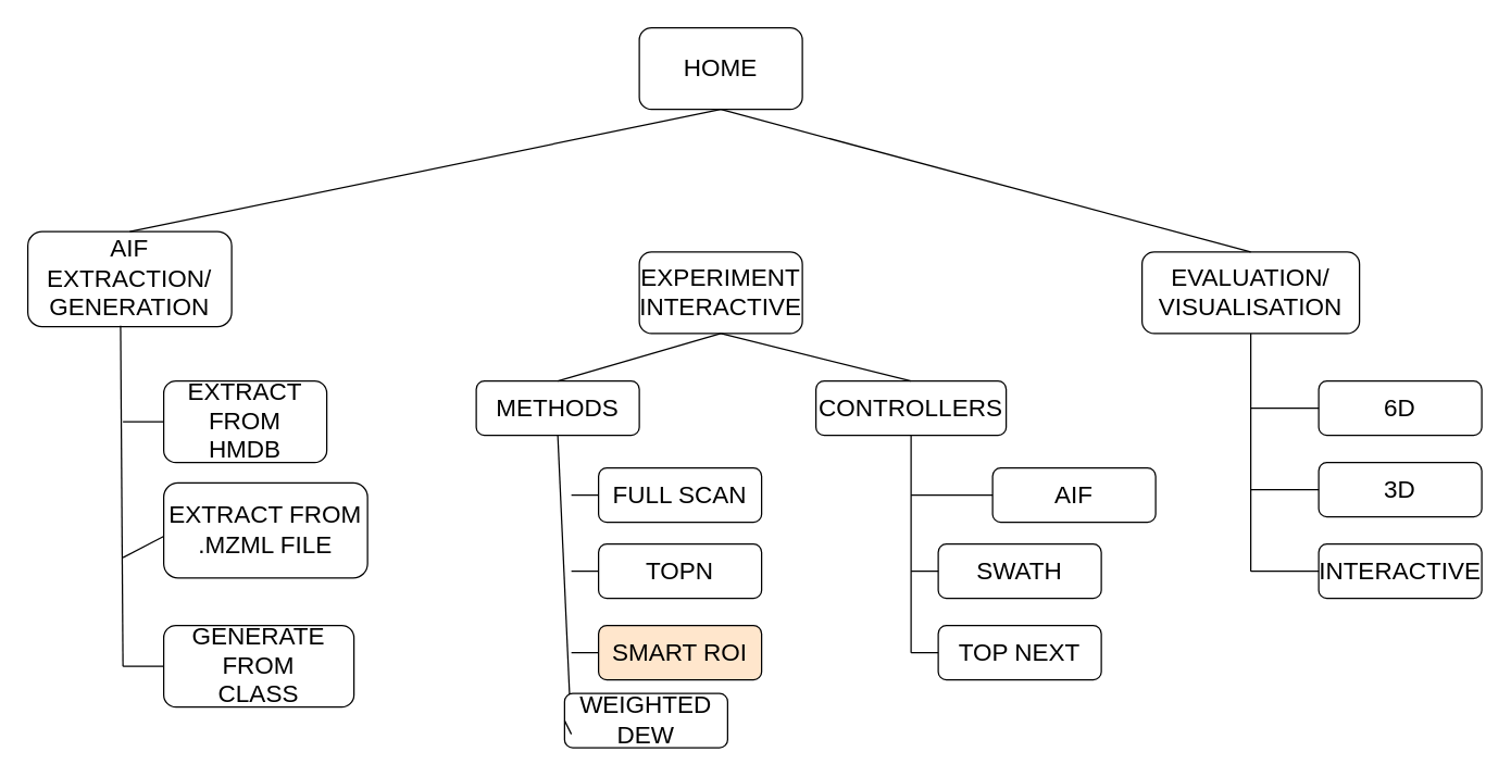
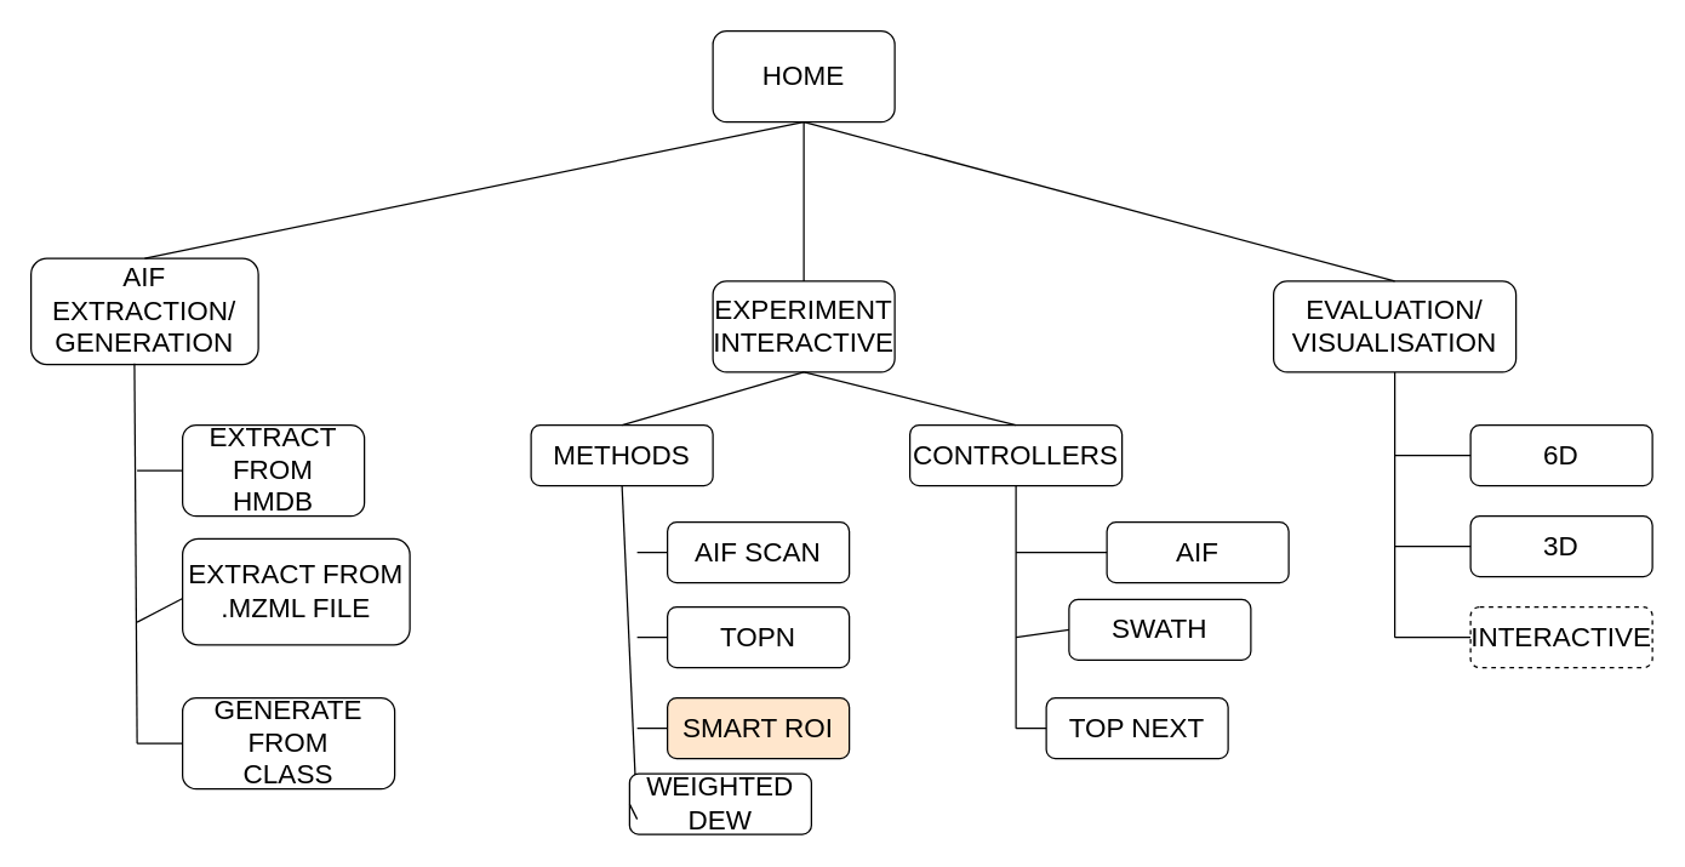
  <mxCell id="0" />
  <mxCell id="1" parent="0" />
  <mxCell id="2" value="HOME" style="rounded=1;whiteSpace=wrap;html=1;fontSize=18;" vertex="1" parent="1"><mxGeometry x="470" y="20" width="120" height="60" as="geometry" /></mxCell>
  <mxCell id="3" value="EXPERIMENT&lt;br&gt;INTERACTIVE" style="rounded=1;whiteSpace=wrap;html=1;fontSize=18;" vertex="1" parent="1"><mxGeometry x="470" y="185" width="120" height="60" as="geometry" /></mxCell>
  <mxCell id="4" value="EVALUATION/&lt;br&gt;VISUALISATION" style="rounded=1;whiteSpace=wrap;html=1;fontSize=18;" vertex="1" parent="1"><mxGeometry x="840" y="185" width="160" height="60" as="geometry" /></mxCell>
  <mxCell id="5" value="AIF EXTRACTION/&lt;br&gt;GENERATION" style="rounded=1;whiteSpace=wrap;html=1;fontSize=18;" vertex="1" parent="1"><mxGeometry x="20" y="170" width="150" height="70" as="geometry" /></mxCell>
+ <mxCell id="6" value="" style="endArrow=none;html=1;rounded=0;fontSize=18;entryX=0.5;entryY=1;entryDx=0;entryDy=0;exitX=0.5;exitY=0;exitDx=0;exitDy=0;" edge="1" parent="1" source="3" target="2"><mxGeometry width="50" height="50" relative="1" as="geometry"><mxPoint x="420" y="250" as="sourcePoint" /><mxPoint x="470" y="200" as="targetPoint" /></mxGeometry></mxCell>
  <mxCell id="7" value="" style="endArrow=none;html=1;rounded=0;fontSize=18;entryX=0.5;entryY=1;entryDx=0;entryDy=0;exitX=0.5;exitY=0;exitDx=0;exitDy=0;" edge="1" parent="1" source="5" target="2"><mxGeometry width="50" height="50" relative="1" as="geometry"><mxPoint x="420" y="250" as="sourcePoint" /><mxPoint x="470" y="200" as="targetPoint" /></mxGeometry></mxCell>
  <mxCell id="8" value="" style="endArrow=none;html=1;rounded=0;fontSize=18;entryX=0.5;entryY=1;entryDx=0;entryDy=0;exitX=0.5;exitY=0;exitDx=0;exitDy=0;" edge="1" parent="1" source="4" target="2"><mxGeometry width="50" height="50" relative="1" as="geometry"><mxPoint x="420" y="250" as="sourcePoint" /><mxPoint x="470" y="200" as="targetPoint" /></mxGeometry></mxCell>
  <mxCell id="9" value="GENERATE&lt;br&gt;FROM&lt;br&gt;CLASS" style="rounded=1;whiteSpace=wrap;html=1;fontSize=18;" vertex="1" parent="1"><mxGeometry x="120" y="460" width="140" height="60" as="geometry" /></mxCell>
  <mxCell id="10" value="EXTRACT FROM&lt;br&gt;.MZML FILE" style="rounded=1;whiteSpace=wrap;html=1;fontSize=18;" vertex="1" parent="1"><mxGeometry x="120" y="355" width="150" height="70" as="geometry" /></mxCell>
  <mxCell id="11" value="EXTRACT FROM&lt;br&gt;HMDB" style="rounded=1;whiteSpace=wrap;html=1;fontSize=18;" vertex="1" parent="1"><mxGeometry x="120" y="280" width="120" height="60" as="geometry" /></mxCell>
  <mxCell id="12" value="" style="endArrow=none;html=1;rounded=0;fontSize=18;entryX=0.455;entryY=0.99;entryDx=0;entryDy=0;entryPerimeter=0;" edge="1" parent="1" target="5"><mxGeometry width="50" height="50" relative="1" as="geometry"><mxPoint x="90" y="490" as="sourcePoint" /><mxPoint x="500" y="410" as="targetPoint" /></mxGeometry></mxCell>
  <mxCell id="13" value="" style="endArrow=none;html=1;rounded=0;fontSize=18;entryX=0;entryY=0.5;entryDx=0;entryDy=0;" edge="1" parent="1" target="9"><mxGeometry width="50" height="50" relative="1" as="geometry"><mxPoint x="90" y="490" as="sourcePoint" /><mxPoint x="500" y="410" as="targetPoint" /></mxGeometry></mxCell>
  <mxCell id="14" value="" style="endArrow=none;html=1;rounded=0;fontSize=18;exitX=0;exitY=0.5;exitDx=0;exitDy=0;" edge="1" parent="1" source="11"><mxGeometry width="50" height="50" relative="1" as="geometry"><mxPoint x="200" y="400" as="sourcePoint" /><mxPoint x="90" y="310" as="targetPoint" /></mxGeometry></mxCell>
  <mxCell id="15" value="" style="endArrow=none;html=1;rounded=0;fontSize=18;exitX=-0.002;exitY=0.564;exitDx=0;exitDy=0;exitPerimeter=0;" edge="1" parent="1" source="10"><mxGeometry width="50" height="50" relative="1" as="geometry"><mxPoint x="200" y="400" as="sourcePoint" /><mxPoint x="90" y="410" as="targetPoint" /></mxGeometry></mxCell>
  <mxCell id="16" value="METHODS" style="rounded=1;whiteSpace=wrap;html=1;fontSize=18;" vertex="1" parent="1"><mxGeometry x="350" y="280" width="120" height="40" as="geometry" /></mxCell>
  <mxCell id="17" value="CONTROLLERS" style="rounded=1;whiteSpace=wrap;html=1;fontSize=18;" vertex="1" parent="1"><mxGeometry x="600" y="280" width="140" height="40" as="geometry" /></mxCell>
  <mxCell id="18" value="" style="endArrow=none;html=1;rounded=0;fontSize=18;entryX=0.5;entryY=1;entryDx=0;entryDy=0;exitX=0.5;exitY=0;exitDx=0;exitDy=0;" edge="1" parent="1" source="16" target="3"><mxGeometry width="50" height="50" relative="1" as="geometry"><mxPoint x="460" y="360" as="sourcePoint" /><mxPoint x="510" y="310" as="targetPoint" /></mxGeometry></mxCell>
  <mxCell id="19" value="" style="endArrow=none;html=1;rounded=0;fontSize=18;entryX=0.5;entryY=1;entryDx=0;entryDy=0;exitX=0.5;exitY=0;exitDx=0;exitDy=0;" edge="1" parent="1" source="17" target="3"><mxGeometry width="50" height="50" relative="1" as="geometry"><mxPoint x="460" y="360" as="sourcePoint" /><mxPoint x="510" y="310" as="targetPoint" /></mxGeometry></mxCell>
  <mxCell id="20" value="" style="endArrow=none;html=1;rounded=0;fontSize=18;entryX=0.5;entryY=1;entryDx=0;entryDy=0;" edge="1" parent="1" target="16"><mxGeometry width="50" height="50" relative="1" as="geometry"><mxPoint x="420" y="540" as="sourcePoint" /><mxPoint x="510" y="430" as="targetPoint" /></mxGeometry></mxCell>
- <mxCell id="21" value="FULL SCAN" style="rounded=1;whiteSpace=wrap;html=1;fontSize=18;" vertex="1" parent="1"><mxGeometry x="440" y="344" width="120" height="40" as="geometry" /></mxCell>
+ <mxCell id="21" value="AIF SCAN" style="rounded=1;whiteSpace=wrap;html=1;fontSize=18;" vertex="1" parent="1"><mxGeometry x="440" y="344" width="120" height="40" as="geometry" /></mxCell>
  <mxCell id="22" value="TOPN" style="rounded=1;whiteSpace=wrap;html=1;fontSize=18;" vertex="1" parent="1"><mxGeometry x="440" y="400" width="120" height="40" as="geometry" /></mxCell>
  <mxCell id="23" value="SMART ROI" style="rounded=1;whiteSpace=wrap;html=1;fontSize=18;fillColor=#ffe6cc;" vertex="1" parent="1"><mxGeometry x="440" y="460" width="120" height="40" as="geometry" /></mxCell>
  <mxCell id="24" value="WEIGHTED DEW" style="rounded=1;whiteSpace=wrap;html=1;fontSize=18;" vertex="1" parent="1"><mxGeometry x="415" y="510" width="120" height="40" as="geometry" /></mxCell>
  <mxCell id="25" value="" style="endArrow=none;html=1;rounded=0;fontSize=18;entryX=0;entryY=0.5;entryDx=0;entryDy=0;" edge="1" parent="1" target="24"><mxGeometry width="50" height="50" relative="1" as="geometry"><mxPoint x="420" y="540" as="sourcePoint" /><mxPoint x="430" y="530" as="targetPoint" /></mxGeometry></mxCell>
  <mxCell id="26" value="" style="endArrow=none;html=1;rounded=0;fontSize=18;entryX=0;entryY=0.5;entryDx=0;entryDy=0;" edge="1" parent="1" target="23"><mxGeometry width="50" height="50" relative="1" as="geometry"><mxPoint x="420" y="480" as="sourcePoint" /><mxPoint x="460" y="490" as="targetPoint" /></mxGeometry></mxCell>
  <mxCell id="27" value="" style="endArrow=none;html=1;rounded=0;fontSize=18;entryX=0;entryY=0.5;entryDx=0;entryDy=0;" edge="1" parent="1" target="22"><mxGeometry width="50" height="50" relative="1" as="geometry"><mxPoint x="420" y="420" as="sourcePoint" /><mxPoint x="460" y="420" as="targetPoint" /></mxGeometry></mxCell>
  <mxCell id="28" value="" style="endArrow=none;html=1;rounded=0;fontSize=18;entryX=0;entryY=0.5;entryDx=0;entryDy=0;" edge="1" parent="1" target="21"><mxGeometry width="50" height="50" relative="1" as="geometry"><mxPoint x="420" y="364" as="sourcePoint" /><mxPoint x="460" y="340" as="targetPoint" /></mxGeometry></mxCell>
  <mxCell id="29" value="AIF" style="rounded=1;whiteSpace=wrap;html=1;fontSize=18;" vertex="1" parent="1"><mxGeometry x="730" y="344" width="120" height="40" as="geometry" /></mxCell>
- <mxCell id="30" value="SWATH" style="rounded=1;whiteSpace=wrap;html=1;fontSize=18;" vertex="1" parent="1"><mxGeometry x="690" y="400" width="120" height="40" as="geometry" /></mxCell>
+ <mxCell id="30" value="SWATH" style="rounded=1;whiteSpace=wrap;html=1;fontSize=18;" vertex="1" parent="1"><mxGeometry x="705" y="395" width="120" height="40" as="geometry" /></mxCell>
  <mxCell id="31" value="TOP NEXT" style="rounded=1;whiteSpace=wrap;html=1;fontSize=18;" vertex="1" parent="1"><mxGeometry x="690" y="460" width="120" height="40" as="geometry" /></mxCell>
  <mxCell id="32" value="" style="endArrow=none;html=1;rounded=0;fontSize=18;entryX=0;entryY=0.5;entryDx=0;entryDy=0;" edge="1" parent="1" target="31"><mxGeometry width="50" height="50" relative="1" as="geometry"><mxPoint x="670" y="480" as="sourcePoint" /><mxPoint x="710" y="490" as="targetPoint" /></mxGeometry></mxCell>
  <mxCell id="33" value="" style="endArrow=none;html=1;rounded=0;fontSize=18;entryX=0;entryY=0.5;entryDx=0;entryDy=0;" edge="1" parent="1" target="30"><mxGeometry width="50" height="50" relative="1" as="geometry"><mxPoint x="670" y="420" as="sourcePoint" /><mxPoint x="710" y="420" as="targetPoint" /></mxGeometry></mxCell>
  <mxCell id="34" value="" style="endArrow=none;html=1;rounded=0;fontSize=18;entryX=0;entryY=0.5;entryDx=0;entryDy=0;" edge="1" parent="1" target="29"><mxGeometry width="50" height="50" relative="1" as="geometry"><mxPoint x="670" y="364" as="sourcePoint" /><mxPoint x="710" y="340" as="targetPoint" /></mxGeometry></mxCell>
  <mxCell id="35" value="" style="endArrow=none;html=1;rounded=0;fontSize=18;exitX=0.5;exitY=1;exitDx=0;exitDy=0;" edge="1" parent="1" source="17"><mxGeometry width="50" height="50" relative="1" as="geometry"><mxPoint x="570" y="460" as="sourcePoint" /><mxPoint x="670" y="480" as="targetPoint" /></mxGeometry></mxCell>
  <mxCell id="36" value="6D" style="rounded=1;whiteSpace=wrap;html=1;fontSize=18;" vertex="1" parent="1"><mxGeometry x="970" y="280" width="120" height="40" as="geometry" /></mxCell>
  <mxCell id="37" value="3D" style="rounded=1;whiteSpace=wrap;html=1;fontSize=18;" vertex="1" parent="1"><mxGeometry x="970" y="340" width="120" height="40" as="geometry" /></mxCell>
- <mxCell id="38" value="INTERACTIVE" style="rounded=1;whiteSpace=wrap;html=1;fontSize=18;" vertex="1" parent="1"><mxGeometry x="970" y="400" width="120" height="40" as="geometry" /></mxCell>
+ <mxCell id="38" value="INTERACTIVE" style="rounded=1;whiteSpace=wrap;html=1;fontSize=18;dashed=1;" vertex="1" parent="1"><mxGeometry x="970" y="400" width="120" height="40" as="geometry" /></mxCell>
  <mxCell id="39" value="" style="endArrow=none;html=1;rounded=0;fontSize=18;entryX=0;entryY=0.5;entryDx=0;entryDy=0;" edge="1" parent="1" target="38"><mxGeometry width="50" height="50" relative="1" as="geometry"><mxPoint x="920" y="420" as="sourcePoint" /><mxPoint x="1030" y="426" as="targetPoint" /></mxGeometry></mxCell>
  <mxCell id="40" value="" style="endArrow=none;html=1;rounded=0;fontSize=18;entryX=0;entryY=0.5;entryDx=0;entryDy=0;" edge="1" parent="1" target="37"><mxGeometry width="50" height="50" relative="1" as="geometry"><mxPoint x="920" y="360" as="sourcePoint" /><mxPoint x="1030" y="356" as="targetPoint" /></mxGeometry></mxCell>
  <mxCell id="41" value="" style="endArrow=none;html=1;rounded=0;fontSize=18;entryX=0.5;entryY=1;entryDx=0;entryDy=0;" edge="1" parent="1" target="4"><mxGeometry width="50" height="50" relative="1" as="geometry"><mxPoint x="920" y="420" as="sourcePoint" /><mxPoint x="900" y="360" as="targetPoint" /></mxGeometry></mxCell>
  <mxCell id="42" value="" style="endArrow=none;html=1;rounded=0;fontSize=18;" edge="1" parent="1"><mxGeometry width="50" height="50" relative="1" as="geometry"><mxPoint x="970" y="300" as="sourcePoint" /><mxPoint x="920" y="300" as="targetPoint" /></mxGeometry></mxCell>
